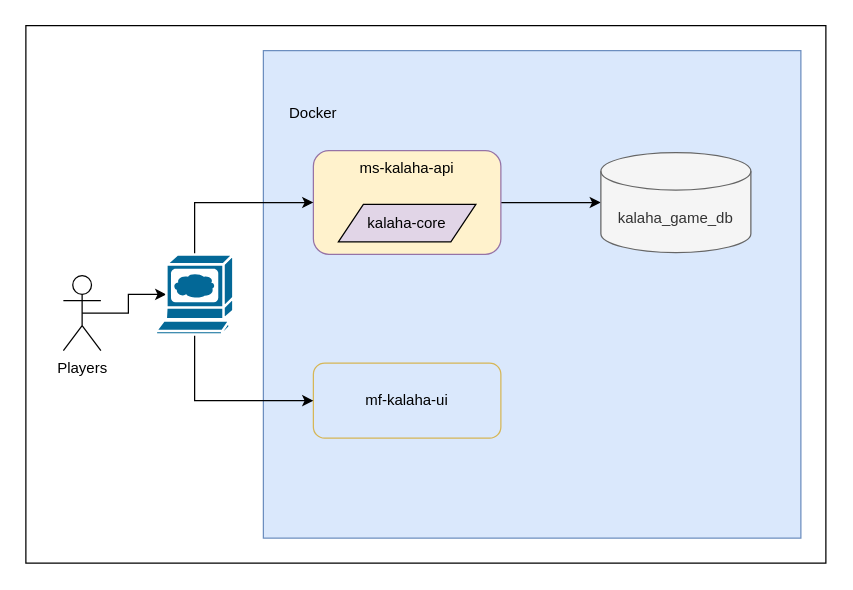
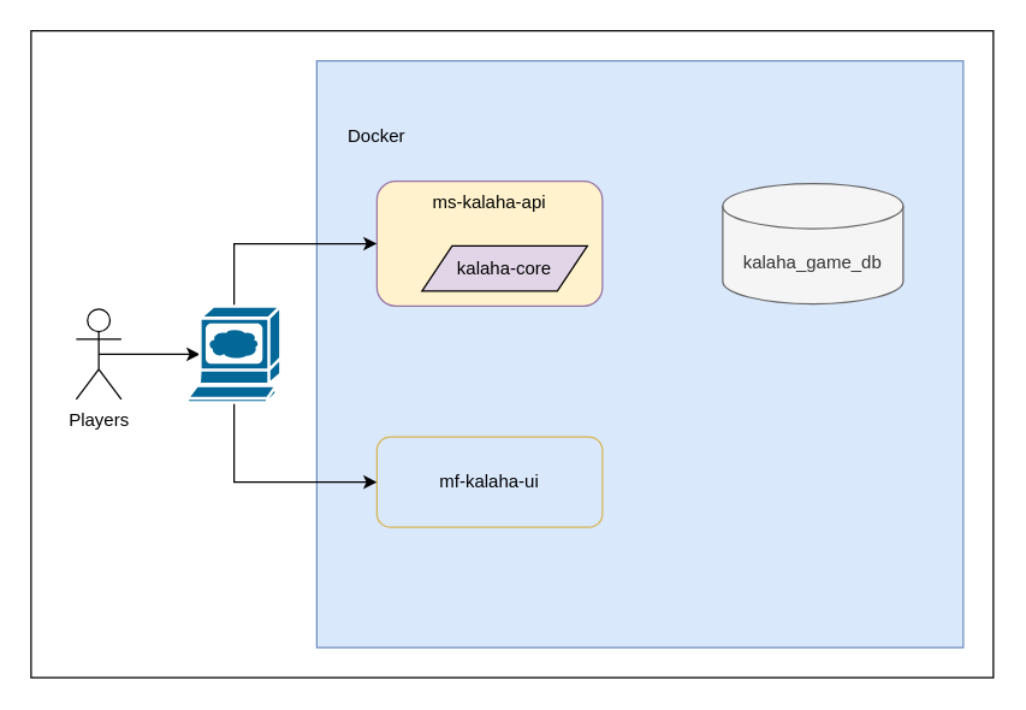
  <mxCell id="0" />
  <mxCell id="1" parent="0" />
  <mxCell id="2" value="" style="rounded=0;whiteSpace=wrap;html=1;" vertex="1" parent="1"><mxGeometry x="20" y="20" width="640" height="430" as="geometry" /></mxCell>
  <mxCell id="3" value="" style="rounded=0;whiteSpace=wrap;html=1;fillColor=#dae8fc;strokeColor=#6c8ebf;" vertex="1" parent="1"><mxGeometry x="210" y="40" width="430" height="390" as="geometry" /></mxCell>
  <mxCell id="4" value="Docker" style="text;html=1;strokeColor=none;fillColor=none;align=center;verticalAlign=middle;whiteSpace=wrap;rounded=0;" vertex="1" parent="1"><mxGeometry x="220" y="75" width="60" height="30" as="geometry" /></mxCell>
  <mxCell id="5" value="mf-kalaha-ui" style="rounded=1;whiteSpace=wrap;html=1;fillColor=#dae8fc;strokeColor=#d6b656;" vertex="1" parent="1"><mxGeometry x="250" y="290" width="150" height="60" as="geometry" /></mxCell>
- <mxCell id="6" style="edgeStyle=orthogonalEdgeStyle;rounded=0;orthogonalLoop=1;jettySize=auto;html=1;exitX=1;exitY=0.5;exitDx=0;exitDy=0;entryX=0;entryY=0.5;entryDx=0;entryDy=0;entryPerimeter=0;" edge="1" parent="1" source="7" target="14"><mxGeometry relative="1" as="geometry" /></mxCell>
  <mxCell id="7" value="ms-kalaha-api" style="rounded=1;whiteSpace=wrap;html=1;fillColor=#fff2cc;strokeColor=#9673a6;verticalAlign=top;" vertex="1" parent="1"><mxGeometry x="250" y="120" width="150" height="83" as="geometry" /></mxCell>
  <mxCell id="8" style="edgeStyle=orthogonalEdgeStyle;rounded=0;orthogonalLoop=1;jettySize=auto;html=1;exitX=0.5;exitY=0.5;exitDx=0;exitDy=0;exitPerimeter=0;entryX=0.135;entryY=0.5;entryDx=0;entryDy=0;entryPerimeter=0;" edge="1" parent="1" source="9" target="12"><mxGeometry relative="1" as="geometry" /></mxCell>
- <mxCell id="9" value="Players" style="shape=umlActor;verticalLabelPosition=bottom;verticalAlign=top;html=1;outlineConnect=0;" vertex="1" parent="1"><mxGeometry x="50" y="220" width="30" height="60" as="geometry" /></mxCell>
+ <mxCell id="9" value="Players" style="shape=umlActor;verticalLabelPosition=bottom;verticalAlign=top;html=1;outlineConnect=0;" vertex="1" parent="1"><mxGeometry x="50" y="205" width="30" height="60" as="geometry" /></mxCell>
  <mxCell id="10" style="edgeStyle=orthogonalEdgeStyle;rounded=0;orthogonalLoop=1;jettySize=auto;html=1;exitX=0.5;exitY=0;exitDx=0;exitDy=0;exitPerimeter=0;" edge="1" parent="1" source="12" target="7"><mxGeometry relative="1" as="geometry" /></mxCell>
  <mxCell id="11" style="edgeStyle=orthogonalEdgeStyle;rounded=0;orthogonalLoop=1;jettySize=auto;html=1;exitX=0.5;exitY=1;exitDx=0;exitDy=0;exitPerimeter=0;entryX=0;entryY=0.5;entryDx=0;entryDy=0;" edge="1" parent="1" source="12" target="5"><mxGeometry relative="1" as="geometry" /></mxCell>
  <mxCell id="12" value="" style="shape=mxgraph.cisco.computers_and_peripherals.web_browser;html=1;pointerEvents=1;dashed=0;fillColor=#036897;strokeColor=#ffffff;strokeWidth=2;verticalLabelPosition=bottom;verticalAlign=top;align=center;outlineConnect=0;" vertex="1" parent="1"><mxGeometry x="124" y="203" width="62" height="64" as="geometry" /></mxCell>
- <mxCell id="13" value="kalaha-core" style="shape=parallelogram;perimeter=parallelogramPerimeter;whiteSpace=wrap;html=1;fixedSize=1;fillColor=#e1d5e7;strokeColor=default;" vertex="1" parent="1"><mxGeometry x="270" y="163" width="110" height="30" as="geometry" /></mxCell>
+ <mxCell id="13" value="kalaha-core" style="shape=parallelogram;perimeter=parallelogramPerimeter;whiteSpace=wrap;html=1;fixedSize=1;fillColor=#e1d5e7;strokeColor=default;" vertex="1" parent="1"><mxGeometry x="280" y="163" width="110" height="30" as="geometry" /></mxCell>
  <mxCell id="14" value="kalaha_game_db" style="shape=cylinder3;whiteSpace=wrap;html=1;boundedLbl=1;backgroundOutline=1;size=15;fillColor=#f5f5f5;fontColor=#333333;strokeColor=#666666;" vertex="1" parent="1"><mxGeometry x="480" y="121.5" width="120" height="80" as="geometry" /></mxCell>
